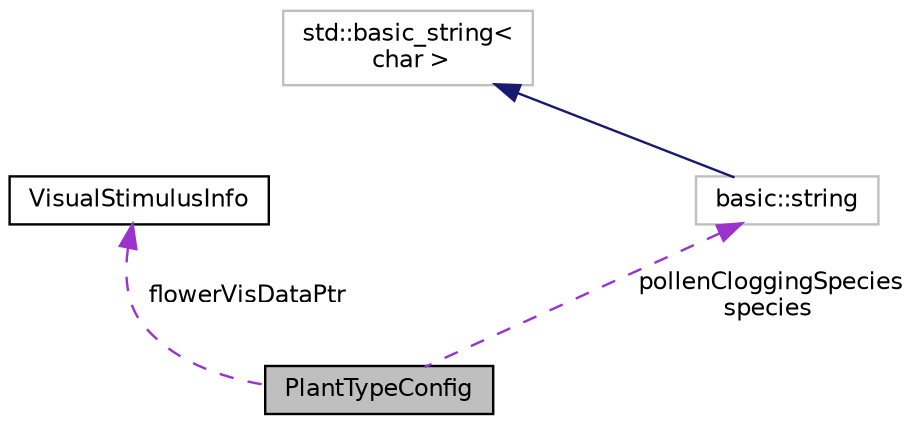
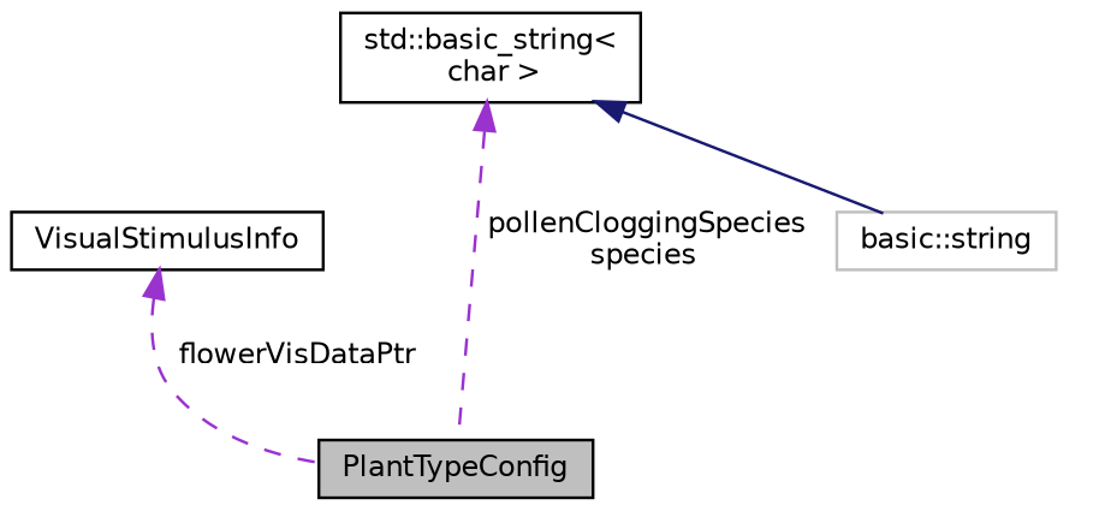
  digraph {
    node [color=black fillcolor=white fontname=Helvetica fontsize=10 shape=record style=filled]
    edge [color=darkorchid3 dir=back fontname=Helvetica fontsize=10 labelfontname=Helvetica labelfontsize=10 style=dashed]
    n1 [fillcolor=grey75 fontcolor=black height=0.2 label=PlantTypeConfig width=0.4]
    n2 [height=0.2 label=VisualStimulusInfo width=0.4]
    n3 [color=grey75 height=0.2 label="basic::string" width=0.4]
-   n4 [color=grey75 height=0.2 label="std::basic_string\<\l char \>" width=0.4]
+   n4 [height=0.2 label="std::basic_string\<\l char \>" width=0.4]
    n2 -> n1 [label=" flowerVisDataPtr"]
-   n3 -> n1 [label=" pollenCloggingSpecies\nspecies"]
+   n4 -> n1 [label=" pollenCloggingSpecies\nspecies"]
    n4 -> n3 [color=midnightblue style=solid]
  }
